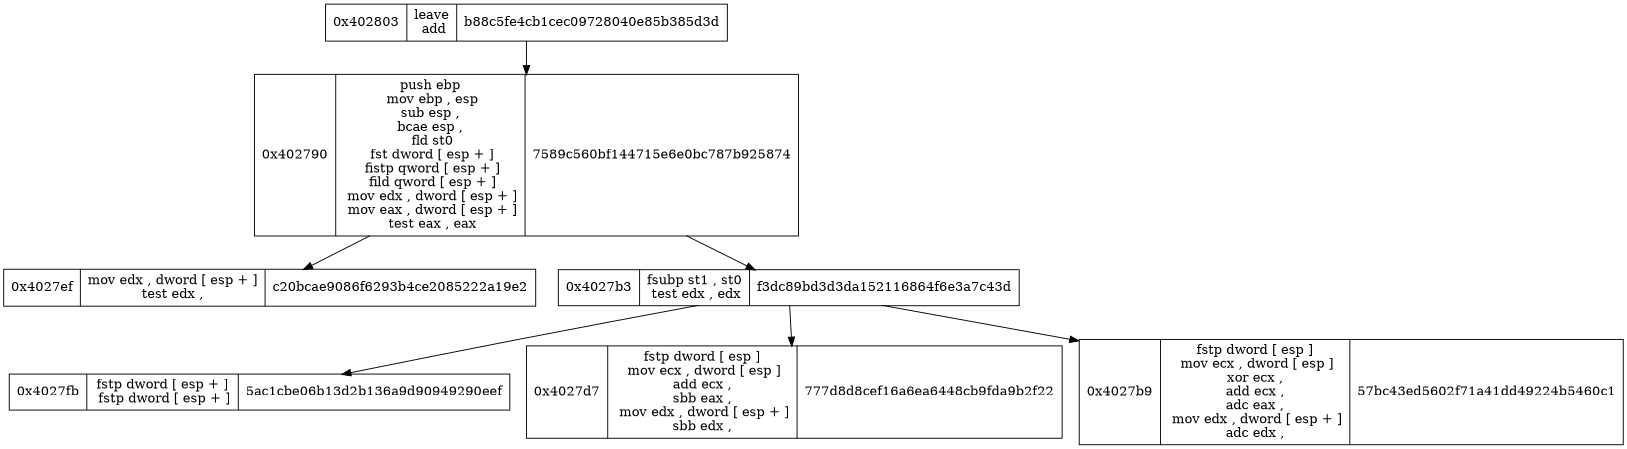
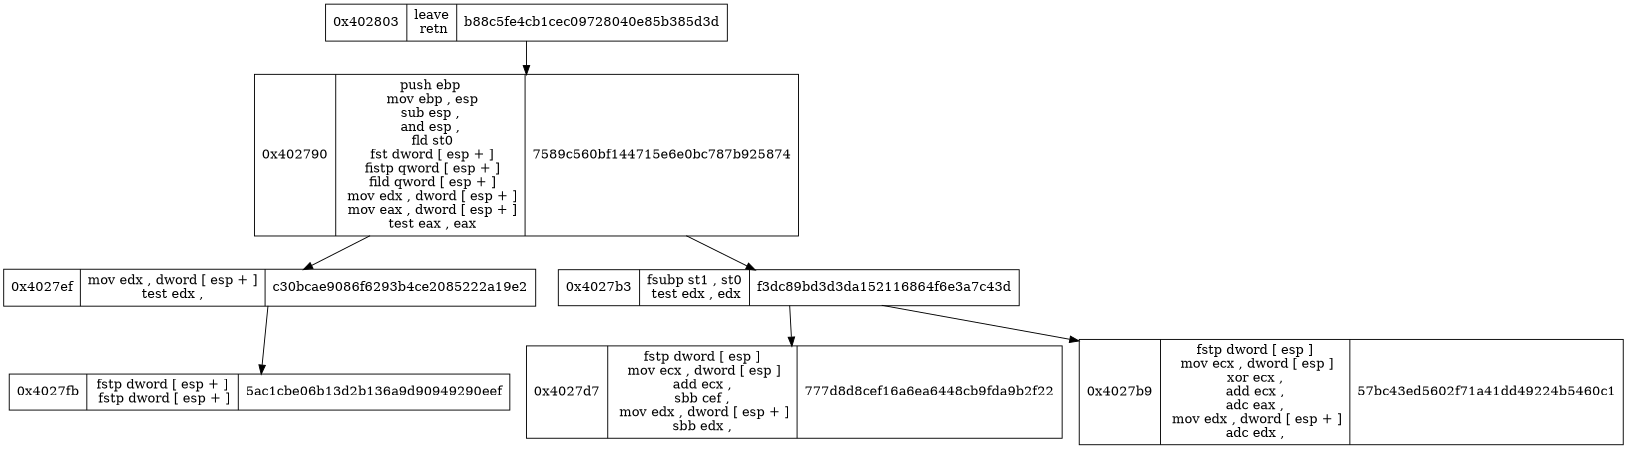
  digraph {
    node [shape=record]
-   n1 [label="0x402790|  push ebp\n mov ebp ,  esp\n sub esp , \n bcae esp , \n fld st0\n fst dword  [ esp + ]\n fistp qword  [ esp + ]\n fild qword  [ esp + ]\n mov edx ,  dword  [ esp + ]\n mov eax ,  dword  [ esp + ]\n test eax ,  eax\n| 7589c560bf144715e6e0bc787b925874"]
-   n2 [label="0x4027ef|  mov edx ,  dword  [ esp + ]\n test edx , \n| c20bcae9086f6293b4ce2085222a19e2"]
+   n1 [label="0x402790|  push ebp\n mov ebp ,  esp\n sub esp , \n and esp , \n fld st0\n fst dword  [ esp + ]\n fistp qword  [ esp + ]\n fild qword  [ esp + ]\n mov edx ,  dword  [ esp + ]\n mov eax ,  dword  [ esp + ]\n test eax ,  eax\n| 7589c560bf144715e6e0bc787b925874"]
+   n2 [label="0x4027ef|  mov edx ,  dword  [ esp + ]\n test edx , \n| c30bcae9086f6293b4ce2085222a19e2"]
    n3 [label="0x4027b3|  fsubp st1 ,  st0\n test edx ,  edx\n| f3dc89bd3d3da152116864f6e3a7c43d"]
    n4 [label="0x4027fb|  fstp dword  [ esp + ]\n fstp dword  [ esp + ]\n| 5ac1cbe06b13d2b136a9d90949290eef"]
-   n5 [label="0x4027d7|  fstp dword  [ esp ]\n mov ecx ,  dword  [ esp ]\n add ecx , \n sbb eax , \n mov edx ,  dword  [ esp + ]\n sbb edx , \n| 777d8d8cef16a6ea6448cb9fda9b2f22"]
+   n5 [label="0x4027d7|  fstp dword  [ esp ]\n mov ecx ,  dword  [ esp ]\n add ecx , \n sbb cef , \n mov edx ,  dword  [ esp + ]\n sbb edx , \n| 777d8d8cef16a6ea6448cb9fda9b2f22"]
    n6 [label="0x4027b9|  fstp dword  [ esp ]\n mov ecx ,  dword  [ esp ]\n xor ecx , \n add ecx , \n adc eax , \n mov edx ,  dword  [ esp + ]\n adc edx , \n| 57bc43ed5602f71a41dd49224b5460c1"]
-   n7 [label="0x402803|  leave\n add\n| b88c5fe4cb1cec09728040e85b385d3d"]
+   n7 [label="0x402803|  leave\n retn\n| b88c5fe4cb1cec09728040e85b385d3d"]
    n1 -> n2
    n1 -> n3
-   n3 -> n4
+   n2 -> n4
    n3 -> n5
    n3 -> n6
    n7 -> n1
  }
